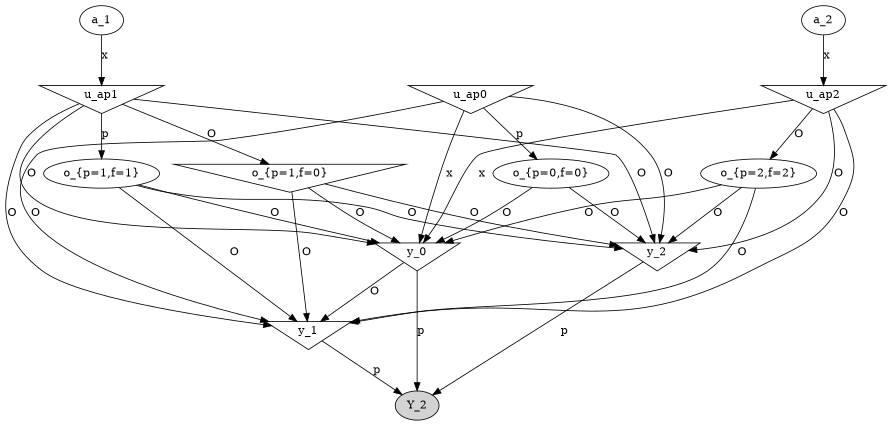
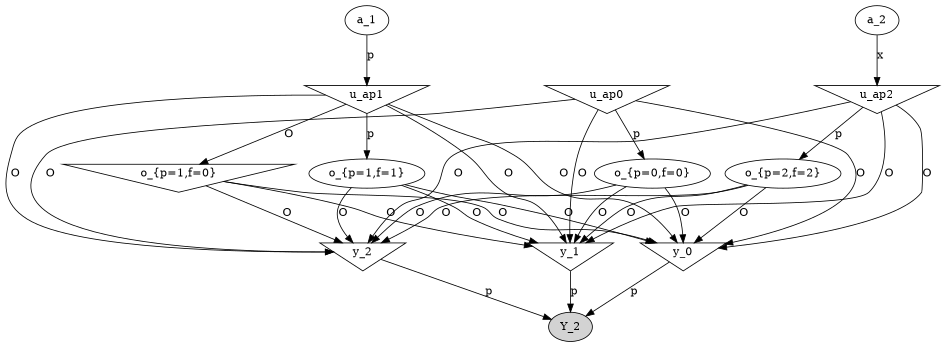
  digraph {
    fontname="DejaVu Serif"
    node [fontname="DejaVu Serif" shape=invtriangle]
    edge [fontname="DejaVu Serif"]
    u_ap0
    "o_{p=0,f=0}" [shape=""]
    y_1
    y_0
    y_2
    Y_2 [style=filled shape=""]
    u_ap1
    "o_{p=1,f=1}" [shape=""]
    "o_{p=1,f=0}"
    a_1 [shape=""]
    u_ap2
    "o_{p=2,f=2}" [shape=""]
    a_2 [shape=""]
    u_ap0 -> "o_{p=0,f=0}" [label=p]
    u_ap0 -> y_1 [label=O]
-   u_ap0 -> y_0 [label=x]
+   u_ap0 -> y_0 [label=O]
    u_ap0 -> y_2 [label=O]
-   y_0 -> y_1 [label=O]
+   "o_{p=0,f=0}" -> y_1 [label=O]
    "o_{p=0,f=0}" -> y_0 [label=O]
    "o_{p=0,f=0}" -> y_2 [label=O]
    y_1 -> Y_2 [label=p]
    y_0 -> Y_2 [label=p]
    y_2 -> Y_2 [label=p]
    u_ap1 -> y_1 [label=O]
    u_ap1 -> y_0 [label=O]
    u_ap1 -> y_2 [label=O]
    u_ap1 -> "o_{p=1,f=1}" [label=p]
    u_ap1 -> "o_{p=1,f=0}" [label=O]
    "o_{p=1,f=1}" -> y_1 [label=O]
    "o_{p=1,f=1}" -> y_0 [label=O]
    "o_{p=1,f=1}" -> y_2 [label=O]
    "o_{p=1,f=0}" -> y_1 [label=O]
    "o_{p=1,f=0}" -> y_0 [label=O]
    "o_{p=1,f=0}" -> y_2 [label=O]
-   a_1 -> u_ap1 [label=x]
+   a_1 -> u_ap1 [label=p]
    u_ap2 -> y_1 [label=O]
-   u_ap2 -> y_0 [label=x]
+   u_ap2 -> y_0 [label=O]
    u_ap2 -> y_2 [label=O]
-   u_ap2 -> "o_{p=2,f=2}" [label=O]
+   u_ap2 -> "o_{p=2,f=2}" [label=p]
    "o_{p=2,f=2}" -> y_1 [label=O]
    "o_{p=2,f=2}" -> y_0 [label=O]
    "o_{p=2,f=2}" -> y_2 [label=O]
    a_2 -> u_ap2 [label=x]
  }
